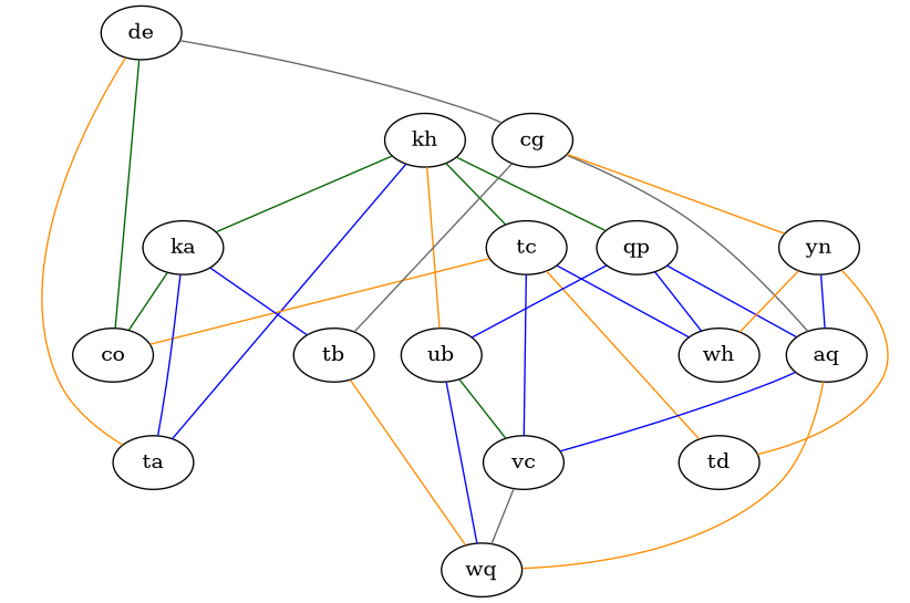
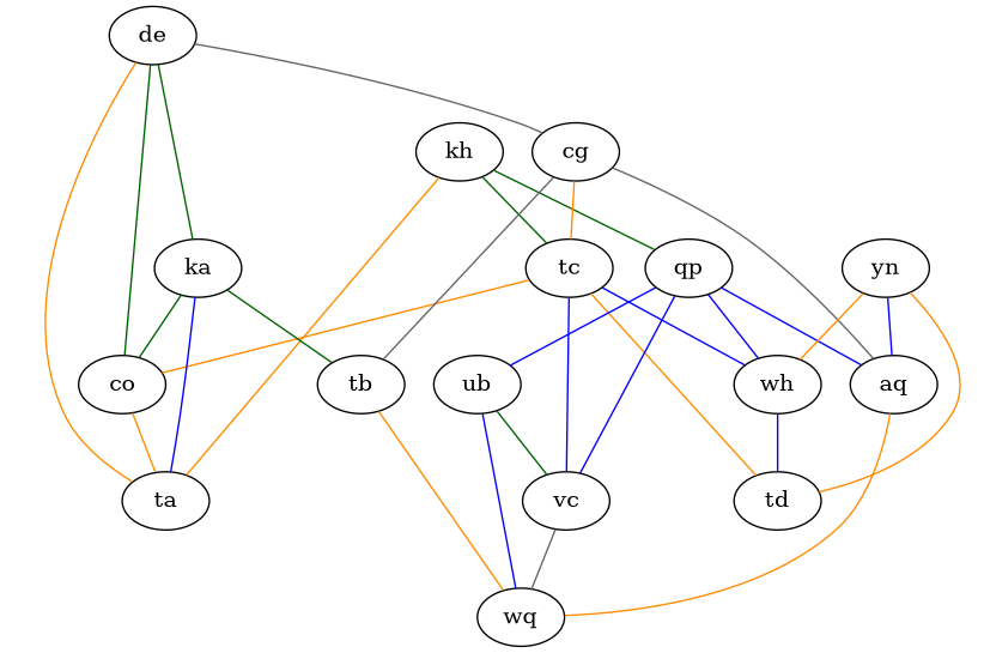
  strict graph {
    edge [color=darkorange]
    kh
    tc
    qp
    ub
    ta
    co
    wh
    td
    vc
    aq
    wq
    de
    cg
    ka
    yn
    tb
    kh -- tc [color=darkgreen]
    kh -- qp [color=darkgreen]
-   kh -- ub
-   kh -- ta [color=blue]
+   kh -- ta
    tc -- co
    tc -- wh [color=blue]
    tc -- td
    tc -- vc [color=blue]
    qp -- ub [color=blue]
    qp -- wh [color=blue]
    qp -- aq [color=blue]
    ub -- vc [color=darkgreen]
    ub -- wq [color=blue]
+   co -- ta
+   wh -- td [color=blue]
    vc -- wq [color=gray40]
-   aq -- vc [color=blue]
+   qp -- vc [color=blue]
    aq -- wq
    de -- ta
    de -- co [color=darkgreen]
    de -- cg [color=gray40]
-   kh -- ka [color=darkgreen]
+   de -- ka [color=darkgreen]
    cg -- aq [color=gray40]
-   cg -- yn
+   cg -- tc
    cg -- tb [color=gray40]
    ka -- ta [color=blue]
    ka -- co [color=darkgreen]
-   ka -- tb [color=blue]
+   ka -- tb [color=darkgreen]
    yn -- wh
    yn -- td
    yn -- aq [color=blue]
    tb -- wq
  }
